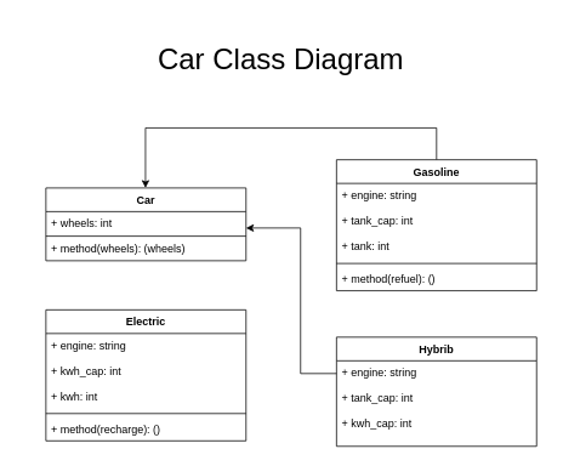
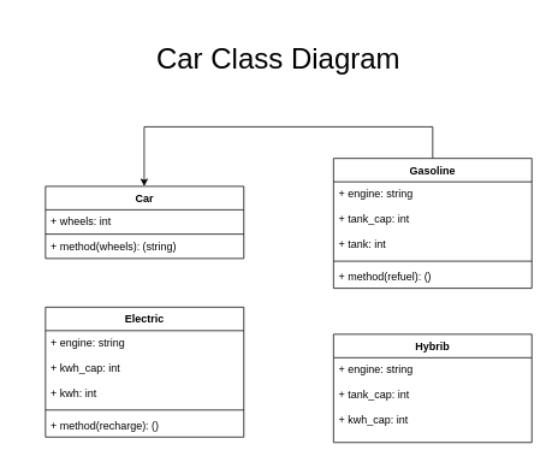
  <mxCell id="0" />
  <mxCell id="1" parent="0" />
  <mxCell id="2" value="Car" style="swimlane;fontStyle=1;align=center;verticalAlign=top;childLayout=stackLayout;horizontal=1;startSize=26;horizontalStack=0;resizeParent=1;resizeParentMax=0;resizeLast=0;collapsible=1;marginBottom=0;" parent="1" vertex="1"><mxGeometry x="50" y="206" width="220" height="80" as="geometry" /></mxCell>
  <mxCell id="3" value="+ wheels: int" style="text;strokeColor=none;fillColor=none;align=left;verticalAlign=top;spacingLeft=4;spacingRight=4;overflow=hidden;rotatable=0;points=[[0,0.5],[1,0.5]];portConstraint=eastwest;" parent="2" vertex="1"><mxGeometry y="26" width="220" height="26" as="geometry" /></mxCell>
  <mxCell id="4" value="" style="line;strokeWidth=1;fillColor=none;align=left;verticalAlign=middle;spacingTop=-1;spacingLeft=3;spacingRight=3;rotatable=0;labelPosition=right;points=[];portConstraint=eastwest;" parent="2" vertex="1"><mxGeometry y="52" width="220" height="2" as="geometry" /></mxCell>
- <mxCell id="5" value="+ method(wheels): (wheels)&#10;" style="text;strokeColor=none;fillColor=none;align=left;verticalAlign=top;spacingLeft=4;spacingRight=4;overflow=hidden;rotatable=0;points=[[0,0.5],[1,0.5]];portConstraint=eastwest;" parent="2" vertex="1"><mxGeometry y="54" width="220" height="26" as="geometry" /></mxCell>
+ <mxCell id="5" value="+ method(wheels): (string)&#10;" style="text;strokeColor=none;fillColor=none;align=left;verticalAlign=top;spacingLeft=4;spacingRight=4;overflow=hidden;rotatable=0;points=[[0,0.5],[1,0.5]];portConstraint=eastwest;" parent="2" vertex="1"><mxGeometry y="54" width="220" height="26" as="geometry" /></mxCell>
  <mxCell id="6" style="edgeStyle=orthogonalEdgeStyle;rounded=0;orthogonalLoop=1;jettySize=auto;html=1;" parent="1" source="7" target="2" edge="1"><mxGeometry relative="1" as="geometry"><Array as="points"><mxPoint x="479.5" y="140" /><mxPoint x="159.5" y="140" /></Array></mxGeometry></mxCell>
  <mxCell id="7" value="Gasoline" style="swimlane;fontStyle=1;align=center;verticalAlign=top;childLayout=stackLayout;horizontal=1;startSize=26;horizontalStack=0;resizeParent=1;resizeParentMax=0;resizeLast=0;collapsible=1;marginBottom=0;" parent="1" vertex="1"><mxGeometry x="369.5" y="175" width="220" height="144" as="geometry" /></mxCell>
  <mxCell id="8" value="+ engine: string&#10;&#10;+ tank_cap: int&#10;&#10;+ tank: int&#10;&#10;" style="text;strokeColor=none;fillColor=none;align=left;verticalAlign=top;spacingLeft=4;spacingRight=4;overflow=hidden;rotatable=0;points=[[0,0.5],[1,0.5]];portConstraint=eastwest;" parent="7" vertex="1"><mxGeometry y="26" width="220" height="84" as="geometry" /></mxCell>
  <mxCell id="9" value="" style="line;strokeWidth=1;fillColor=none;align=left;verticalAlign=middle;spacingTop=-1;spacingLeft=3;spacingRight=3;rotatable=0;labelPosition=right;points=[];portConstraint=eastwest;" parent="7" vertex="1"><mxGeometry y="110" width="220" height="8" as="geometry" /></mxCell>
  <mxCell id="10" value="+ method(refuel): ()" style="text;strokeColor=none;fillColor=none;align=left;verticalAlign=top;spacingLeft=4;spacingRight=4;overflow=hidden;rotatable=0;points=[[0,0.5],[1,0.5]];portConstraint=eastwest;" parent="7" vertex="1"><mxGeometry y="118" width="220" height="26" as="geometry" /></mxCell>
  <mxCell id="11" value="Electric" style="swimlane;fontStyle=1;align=center;verticalAlign=top;childLayout=stackLayout;horizontal=1;startSize=26;horizontalStack=0;resizeParent=1;resizeParentMax=0;resizeLast=0;collapsible=1;marginBottom=0;" parent="1" vertex="1"><mxGeometry x="50" y="340" width="220" height="144" as="geometry" /></mxCell>
  <mxCell id="12" value="+ engine: string&#10;&#10;+ kwh_cap: int&#10;&#10;+ kwh: int&#10;" style="text;strokeColor=none;fillColor=none;align=left;verticalAlign=top;spacingLeft=4;spacingRight=4;overflow=hidden;rotatable=0;points=[[0,0.5],[1,0.5]];portConstraint=eastwest;" parent="11" vertex="1"><mxGeometry y="26" width="220" height="84" as="geometry" /></mxCell>
  <mxCell id="13" value="" style="line;strokeWidth=1;fillColor=none;align=left;verticalAlign=middle;spacingTop=-1;spacingLeft=3;spacingRight=3;rotatable=0;labelPosition=right;points=[];portConstraint=eastwest;" parent="11" vertex="1"><mxGeometry y="110" width="220" height="8" as="geometry" /></mxCell>
  <mxCell id="14" value="+ method(recharge): ()" style="text;strokeColor=none;fillColor=none;align=left;verticalAlign=top;spacingLeft=4;spacingRight=4;overflow=hidden;rotatable=0;points=[[0,0.5],[1,0.5]];portConstraint=eastwest;" parent="11" vertex="1"><mxGeometry y="118" width="220" height="26" as="geometry" /></mxCell>
- <mxCell id="15" style="edgeStyle=orthogonalEdgeStyle;rounded=0;orthogonalLoop=1;jettySize=auto;html=1;" parent="1" source="16" target="2" edge="1"><mxGeometry relative="1" as="geometry"><Array as="points"><mxPoint x="330" y="410" /><mxPoint x="330" y="250" /></Array></mxGeometry></mxCell>
  <mxCell id="16" value="Hybrib" style="swimlane;fontStyle=1;align=center;verticalAlign=top;childLayout=stackLayout;horizontal=1;startSize=26;horizontalStack=0;resizeParent=1;resizeParentMax=0;resizeLast=0;collapsible=1;marginBottom=0;" parent="1" vertex="1"><mxGeometry x="369.5" y="370" width="220" height="120" as="geometry" /></mxCell>
  <mxCell id="17" value="+ engine: string&#10;&#10;+ tank_cap: int&#10;&#10;+ kwh_cap: int" style="text;strokeColor=none;fillColor=none;align=left;verticalAlign=top;spacingLeft=4;spacingRight=4;overflow=hidden;rotatable=0;points=[[0,0.5],[1,0.5]];portConstraint=eastwest;" parent="16" vertex="1"><mxGeometry y="26" width="220" height="94" as="geometry" /></mxCell>
  <mxCell id="18" value="Car Class Diagram" style="text;html=1;strokeColor=none;fillColor=none;align=center;verticalAlign=middle;whiteSpace=wrap;rounded=0;fontSize=32;" parent="1" vertex="1"><mxGeometry x="20" y="20" width="577" height="90" as="geometry" /></mxCell>
